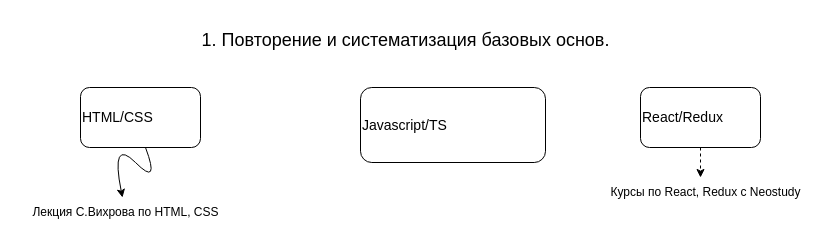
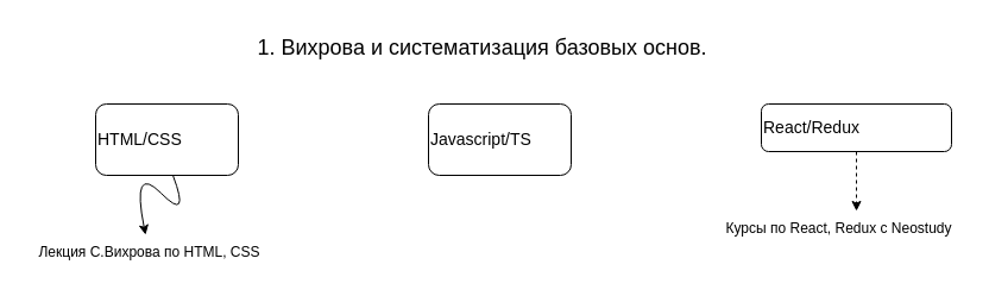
  <mxCell id="0" />
  <mxCell id="1" parent="0" />
  <mxCell id="2" value="&lt;div style=&quot;text-align: center;&quot;&gt;&lt;span style=&quot;font-size: 14px; background-color: initial;&quot;&gt;HTML/CSS&lt;/span&gt;&lt;/div&gt;&lt;div style=&quot;text-align: justify; font-size: 14px;&quot;&gt;&lt;/div&gt;" style="rounded=1;whiteSpace=wrap;html=1;align=left;" parent="1" vertex="1"><mxGeometry x="80" y="87" width="120" height="60" as="geometry" /></mxCell>
- <mxCell id="3" value="&lt;font style=&quot;font-size: 14px;&quot;&gt;Javascript/TS&lt;/font&gt;" style="rounded=1;whiteSpace=wrap;html=1;align=left;" parent="1" vertex="1"><mxGeometry x="360" y="87" width="185" height="75" as="geometry" /></mxCell>
- <mxCell id="4" value="&lt;font style=&quot;font-size: 14px;&quot;&gt;React/Redux&lt;/font&gt;" style="rounded=1;whiteSpace=wrap;html=1;align=left;" parent="1" vertex="1"><mxGeometry x="640" y="87" width="120" height="60" as="geometry" /></mxCell>
- <mxCell id="5" value="&lt;font style=&quot;font-size: 18px;&quot;&gt;1. Повторение и систематизация базовых основ.&lt;/font&gt;" style="text;html=1;align=center;verticalAlign=middle;resizable=0;points=[];autosize=1;strokeColor=none;fillColor=none;" parent="1" vertex="1"><mxGeometry x="190" y="20" width="430" height="40" as="geometry" /></mxCell>
+ <mxCell id="3" value="&lt;font style=&quot;font-size: 14px;&quot;&gt;Javascript/TS&lt;/font&gt;" style="rounded=1;whiteSpace=wrap;html=1;align=left;" parent="1" vertex="1"><mxGeometry x="360" y="87" width="120" height="60" as="geometry" /></mxCell>
+ <mxCell id="4" value="&lt;font style=&quot;font-size: 14px;&quot;&gt;React/Redux&lt;/font&gt;" style="rounded=1;whiteSpace=wrap;html=1;align=left;" parent="1" vertex="1"><mxGeometry x="640" y="87" width="160" height="40" as="geometry" /></mxCell>
+ <mxCell id="5" value="&lt;font style=&quot;font-size: 18px;&quot;&gt;1. Вихрова и систематизация базовых основ.&lt;/font&gt;" style="text;html=1;align=center;verticalAlign=middle;resizable=0;points=[];autosize=1;strokeColor=none;fillColor=none;" parent="1" vertex="1"><mxGeometry x="190" y="20" width="430" height="40" as="geometry" /></mxCell>
  <mxCell id="6" value="Курсы по React, Redux c Neostudy" style="text;html=1;align=center;verticalAlign=middle;resizable=0;points=[];autosize=1;strokeColor=none;fillColor=none;" parent="1" vertex="1"><mxGeometry x="600" y="177" width="210" height="30" as="geometry" /></mxCell>
  <mxCell id="7" value="" style="edgeStyle=orthogonalEdgeStyle;rounded=0;orthogonalLoop=1;jettySize=auto;html=1;dashed=1;" parent="1" source="4" target="6" edge="1"><mxGeometry relative="1" as="geometry"><mxPoint x="710" y="185" as="sourcePoint" /><Array as="points"><mxPoint x="680" y="197" /><mxPoint x="722" y="197" /></Array></mxGeometry></mxCell>
  <mxCell id="8" value="Лекция С.Вихрова по HTML, CSS" style="text;html=1;align=center;verticalAlign=middle;resizable=0;points=[];autosize=1;strokeColor=none;fillColor=none;" parent="1" vertex="1"><mxGeometry x="20" y="197" width="210" height="30" as="geometry" /></mxCell>
  <mxCell id="9" value="" style="curved=1;endArrow=classic;html=1;rounded=0;" parent="1" target="8" edge="1"><mxGeometry width="50" height="50" relative="1" as="geometry"><mxPoint x="145" y="147" as="sourcePoint" /><mxPoint x="100" y="167" as="targetPoint" /><Array as="points"><mxPoint x="160" y="187" /><mxPoint x="110" y="137" /></Array></mxGeometry></mxCell>
